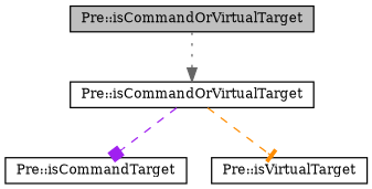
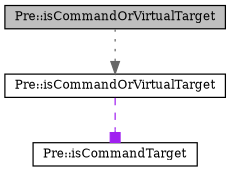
  digraph {
    rankdir=TB
    fontname="DejaVu Serif"
    node [color=black fillcolor=white fontname="DejaVu Serif" fontsize=10 shape=record style=filled]
    edge [fontname="DejaVu Serif" fontsize=10 labelfontname=Helvetica labelfontsize=10 style=dashed]
    n1 [fillcolor=grey75 fontcolor=black height=0.2 label="Pre::isCommandOrVirtualTarget" width=0.4]
    n2 [height=0.2 label="Pre::isCommandOrVirtualTarget" width=0.4]
    n3 [height=0.2 label="Pre::isCommandTarget" width=0.4]
-   n4 [height=0.2 label="Pre::isVirtualTarget" width=0.4]
    n1 -> n2 [color=gray40 style=dotted arrowhead=normal]
    n2 -> n3 [color=purple arrowhead=box]
-   n2 -> n4 [color=darkorange arrowhead=tee]
  }
